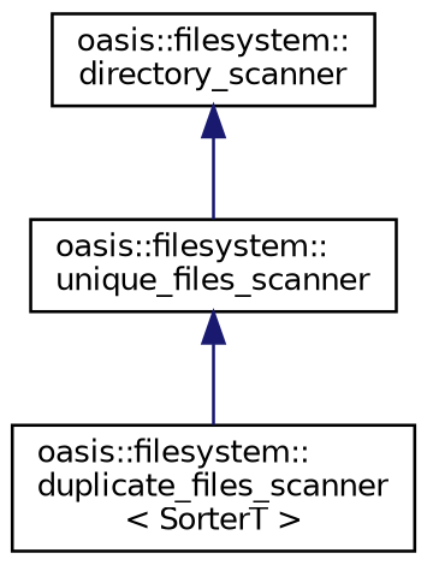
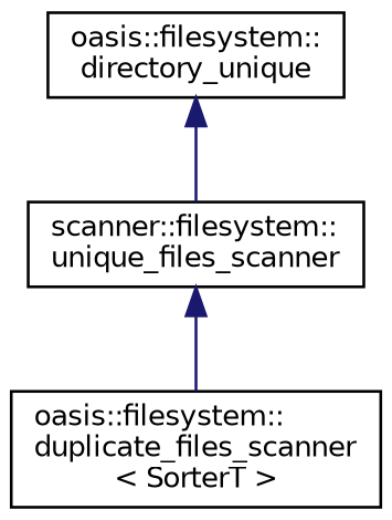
  digraph {
    rankdir=TB
    node [color=black fillcolor=white fontname=Helvetica fontsize=10 shape=record style=filled]
    edge [color=midnightblue dir=back fontname=Helvetica fontsize=10 labelfontname=Helvetica labelfontsize=10 style=solid]
-   n1 [height=0.2 label="oasis::filesystem::\ldirectory_scanner" width=0.4]
-   n2 [height=0.2 label="oasis::filesystem::\lunique_files_scanner" width=0.4]
+   n1 [height=0.2 label="oasis::filesystem::\ldirectory_unique" width=0.4]
+   n2 [height=0.2 label="scanner::filesystem::\lunique_files_scanner" width=0.4]
    n3 [height=0.2 label="oasis::filesystem::\lduplicate_files_scanner\l\< SorterT \>" width=0.4]
    n1 -> n2
    n2 -> n3
  }
